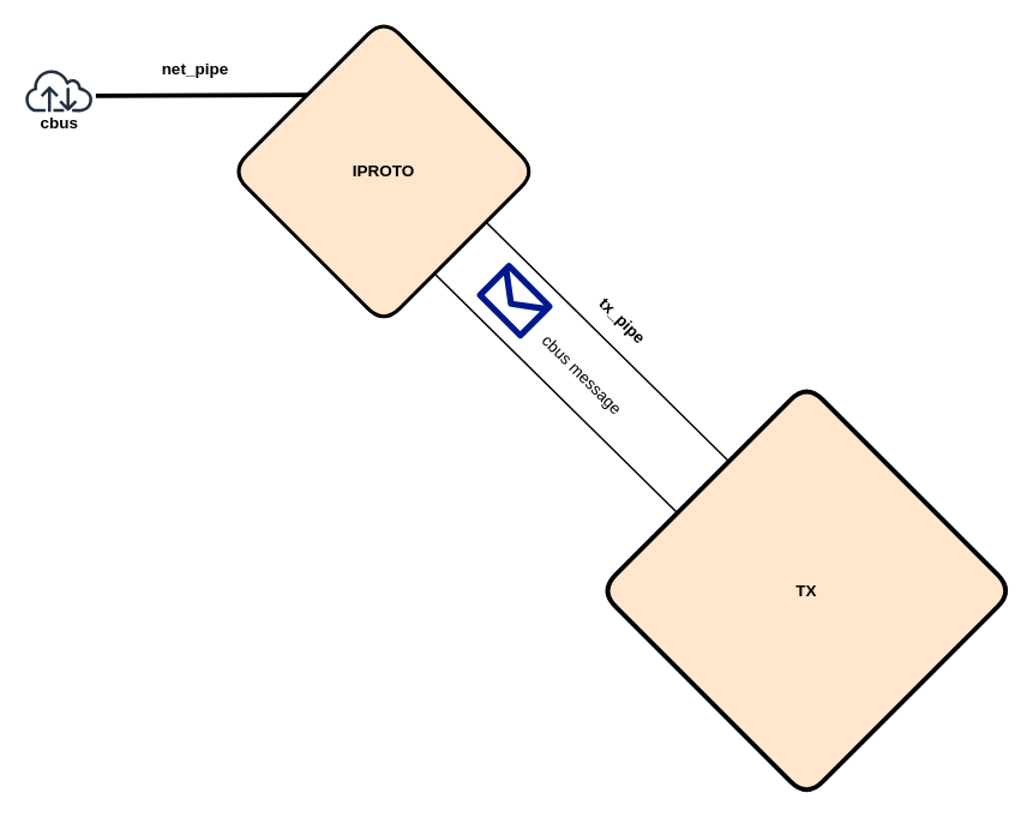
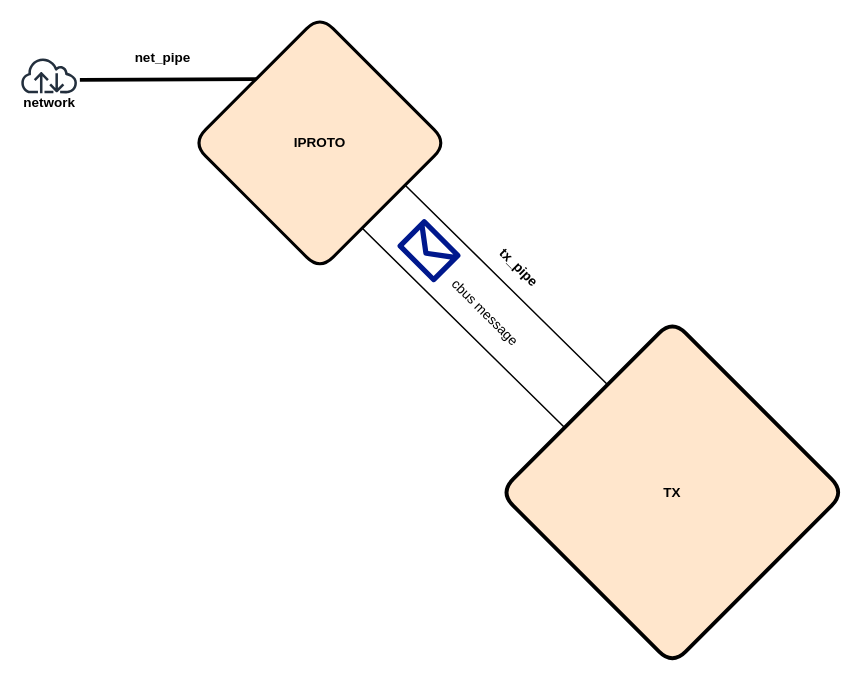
  <mxCell id="0" style=";html=1;" />
  <mxCell id="1" style=";html=1;" parent="0" />
  <mxCell id="2" value="&lt;b&gt;&lt;font style=&quot;font-size: 18px;&quot;&gt;TX&lt;/font&gt;&lt;/b&gt;" style="rhombus;whiteSpace=wrap;html=1;rounded=1;sketch=0;shadow=0;arcSize=50;strokeWidth=5;perimeterSpacing=0;fillColor=#ffe6cc;" vertex="1" parent="1"><mxGeometry x="666" y="426" width="460" height="460" as="geometry" /></mxCell>
  <mxCell id="3" value="&lt;b&gt;&lt;font style=&quot;font-size: 18px;&quot;&gt;IPROTO&lt;/font&gt;&lt;/b&gt;" style="rhombus;whiteSpace=wrap;html=1;rounded=1;sketch=0;shadow=0;arcSize=50;points=[[0,0.5,0,0,0],[0.25,0.25,0,0,0],[0.25,0.75,0,0,0],[0.5,0,0,0,0],[0.5,1,0,0,0],[0.75,0.25,0,0,0],[0.75,0.75,0,0,0],[1,0.5,0,0,0]];strokeWidth=4;fillColor=#ffe6cc;" vertex="1" parent="1"><mxGeometry x="256" y="20" width="340" height="340" as="geometry" /></mxCell>
  <mxCell id="4" value="&lt;b&gt;tx_pipe&lt;/b&gt;" style="text;html=1;align=center;verticalAlign=middle;resizable=1;points=[];autosize=1;strokeColor=none;fillColor=none;fontSize=18;rounded=1;shadow=0;dashed=1;sketch=0;labelBackgroundColor=none;movable=1;rotatable=1;deletable=1;editable=1;connectable=1;rotation=45;container=0;" vertex="1" parent="1"><mxGeometry x="646" y="336" width="90" height="40" as="geometry" /></mxCell>
  <mxCell id="5" value="" style="endArrow=none;html=1;shadow=0;comic=0;fontSize=18;fontColor=default;entryX=0.25;entryY=0.25;entryDx=0;entryDy=0;entryPerimeter=0;strokeWidth=5;rounded=1;arcSize=40;ignoreEdge=0;flowAnimation=0;orthogonal=0;enumerate=0;orthogonalLoop=0;noJump=0;deletable=1;movable=1;bendable=1;editable=1;resizable=1;rotatable=1;connectable=1;snapToPoint=0;startFill=1;strokeOpacity=100;endWidth=1;perimeterSpacing=20;" edge="1" parent="1" target="3"><mxGeometry width="50" height="50" relative="1" as="geometry"><mxPoint x="106" y="106" as="sourcePoint" /><mxPoint x="766" y="366" as="targetPoint" /></mxGeometry></mxCell>
  <mxCell id="6" value="" style="endArrow=none;html=1;rounded=1;shadow=0;comic=0;fontSize=18;fontColor=default;entryX=0;entryY=0;entryDx=0;entryDy=0;exitX=0.75;exitY=0.75;exitDx=0;exitDy=0;exitPerimeter=0;strokeWidth=2;arcSize=40;ignoreEdge=0;shape=link;endSize=6;width=80;movable=1;resizable=1;rotatable=1;deletable=1;editable=1;connectable=1;" edge="1" parent="1" source="3" target="2"><mxGeometry width="50" height="50" relative="1" as="geometry"><mxPoint x="716" y="416" as="sourcePoint" /><mxPoint x="766" y="366" as="targetPoint" /></mxGeometry></mxCell>
  <mxCell id="7" value="&lt;b&gt;net_pipe&lt;/b&gt;" style="text;html=1;align=center;verticalAlign=middle;resizable=1;points=[];autosize=1;strokeColor=none;fillColor=none;fontSize=18;rounded=1;shadow=0;dashed=1;sketch=0;labelBackgroundColor=none;movable=1;rotatable=1;deletable=1;editable=1;connectable=1;rotation=0;container=0;" vertex="1" parent="1"><mxGeometry x="166" y="56" width="100" height="40" as="geometry" /></mxCell>
  <mxCell id="8" value="" style="sketch=0;outlineConnect=0;fontColor=#232F3E;gradientColor=none;fillColor=#232F3D;strokeColor=none;dashed=0;verticalLabelPosition=bottom;verticalAlign=top;align=center;html=1;fontSize=12;fontStyle=0;aspect=fixed;pointerEvents=1;shape=mxgraph.aws4.internet;rounded=1;shadow=0;glass=0;labelBackgroundColor=none;labelBorderColor=none;strokeWidth=2;" vertex="1" parent="1"><mxGeometry x="26" y="76" width="78" height="48" as="geometry" /></mxCell>
- <mxCell id="9" value="&lt;b&gt;cbus&lt;/b&gt;" style="text;html=1;align=center;verticalAlign=middle;resizable=0;points=[];autosize=1;strokeColor=none;fillColor=none;fontSize=18;fontColor=default;" vertex="1" parent="1"><mxGeometry x="20" y="116" width="90" height="40" as="geometry" /></mxCell>
+ <mxCell id="9" value="&lt;b&gt;network&lt;/b&gt;" style="text;html=1;align=center;verticalAlign=middle;resizable=0;points=[];autosize=1;strokeColor=none;fillColor=none;fontSize=18;fontColor=default;" vertex="1" parent="1"><mxGeometry x="20" y="116" width="90" height="40" as="geometry" /></mxCell>
  <mxCell id="10" value="" style="sketch=0;aspect=fixed;pointerEvents=1;shadow=0;dashed=0;html=1;strokeColor=none;labelPosition=center;verticalLabelPosition=bottom;verticalAlign=top;align=center;fillColor=#00188D;shape=mxgraph.azure.message2;rounded=1;glass=0;labelBackgroundColor=none;labelBorderColor=none;strokeWidth=2;fontSize=18;fontColor=default;rotation=45;" vertex="1" parent="1"><mxGeometry x="536" y="307.44" width="71.03" height="52.56" as="geometry" /></mxCell>
  <mxCell id="11" value="cbus message" style="text;html=1;align=center;verticalAlign=middle;resizable=0;points=[];autosize=1;strokeColor=none;fillColor=none;fontSize=18;fontColor=default;rotation=45;" vertex="1" parent="1"><mxGeometry x="576" y="396" width="140" height="40" as="geometry" /></mxCell>
